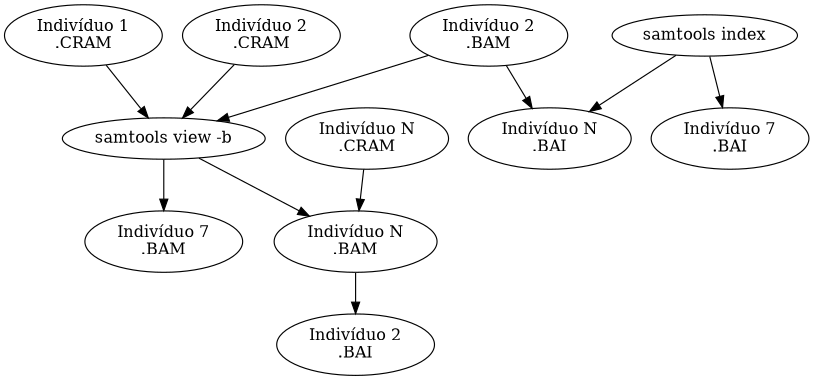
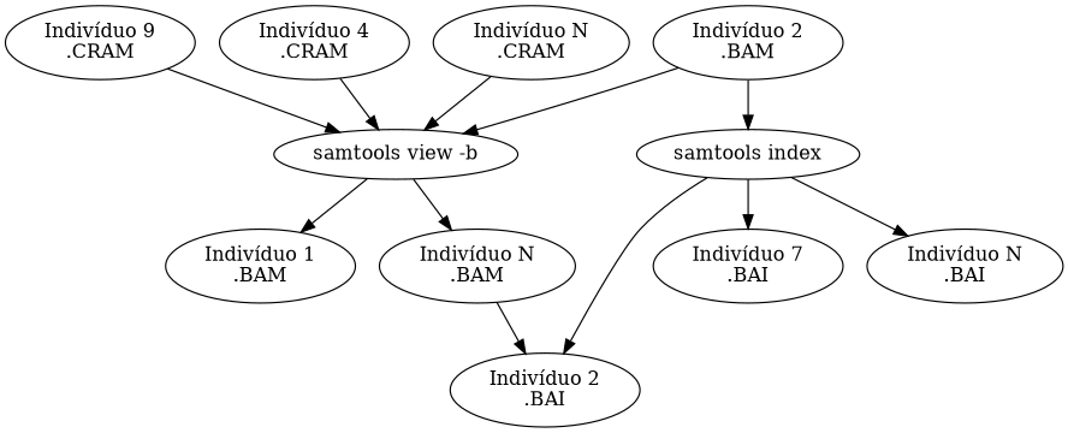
  digraph {
-   n1 [label="Indivíduo 1\n.CRAM"]
+   n1 [label="Indivíduo 9\n.CRAM"]
    n2 [label="samtools view -b"]
-   n3 [label="Indivíduo 7\n.BAM"]
+   n3 [label="Indivíduo 1\n.BAM"]
    n4 [label="Indivíduo N\n.BAM"]
-   n5 [label="Indivíduo 2\n.CRAM"]
+   n5 [label="Indivíduo 4\n.CRAM"]
    n6 [label="Indivíduo N\n.CRAM"]
    n7 [label="Indivíduo 2\n.BAM"]
    n8 [label="samtools index"]
    n9 [label="Indivíduo 2\n.BAI"]
    n10 [label="Indivíduo 7\n.BAI"]
    n11 [label="Indivíduo N\n.BAI"]
    n1 -> n2
    n2 -> n3
    n2 -> n4
    n4 -> n9
    n5 -> n2
-   n6 -> n4
+   n6 -> n2
    n7 -> n2
-   n7 -> n11
+   n7 -> n8
+   n8 -> n9
    n8 -> n10
    n8 -> n11
  }
